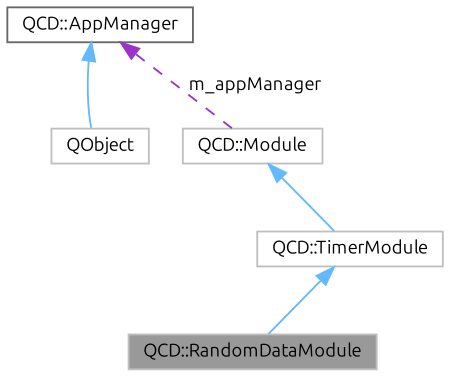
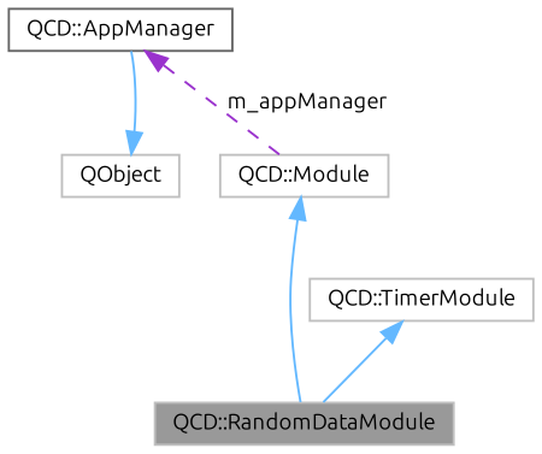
  digraph {
    fontname=Ubuntu
    node [color=grey75 fillcolor=white fontname=Ubuntu fontsize=10 shape=box style=filled]
    edge [color=steelblue1 dir=back fontname=Ubuntu fontsize=10 labelfontname=Helvetica labelfontsize=10 style=solid]
    n1 [fillcolor=grey60 fontcolor=black height=0.2 label="QCD::RandomDataModule" width=0.4]
    n2 [height=0.2 label="QCD::TimerModule" width=0.4]
    n3 [height=0.2 label="QCD::Module" width=0.4]
    n4 [height=0.2 label=QObject width=0.4]
    n5 [color=gray40 height=0.2 label="QCD::AppManager" width=0.4]
    n2 -> n1
-   n3 -> n2
-   n5 -> n4
+   n3 -> n1
+   n4 -> n5
    n5 -> n3 [color=darkorchid3 label=" m_appManager" style=dashed]
  }
